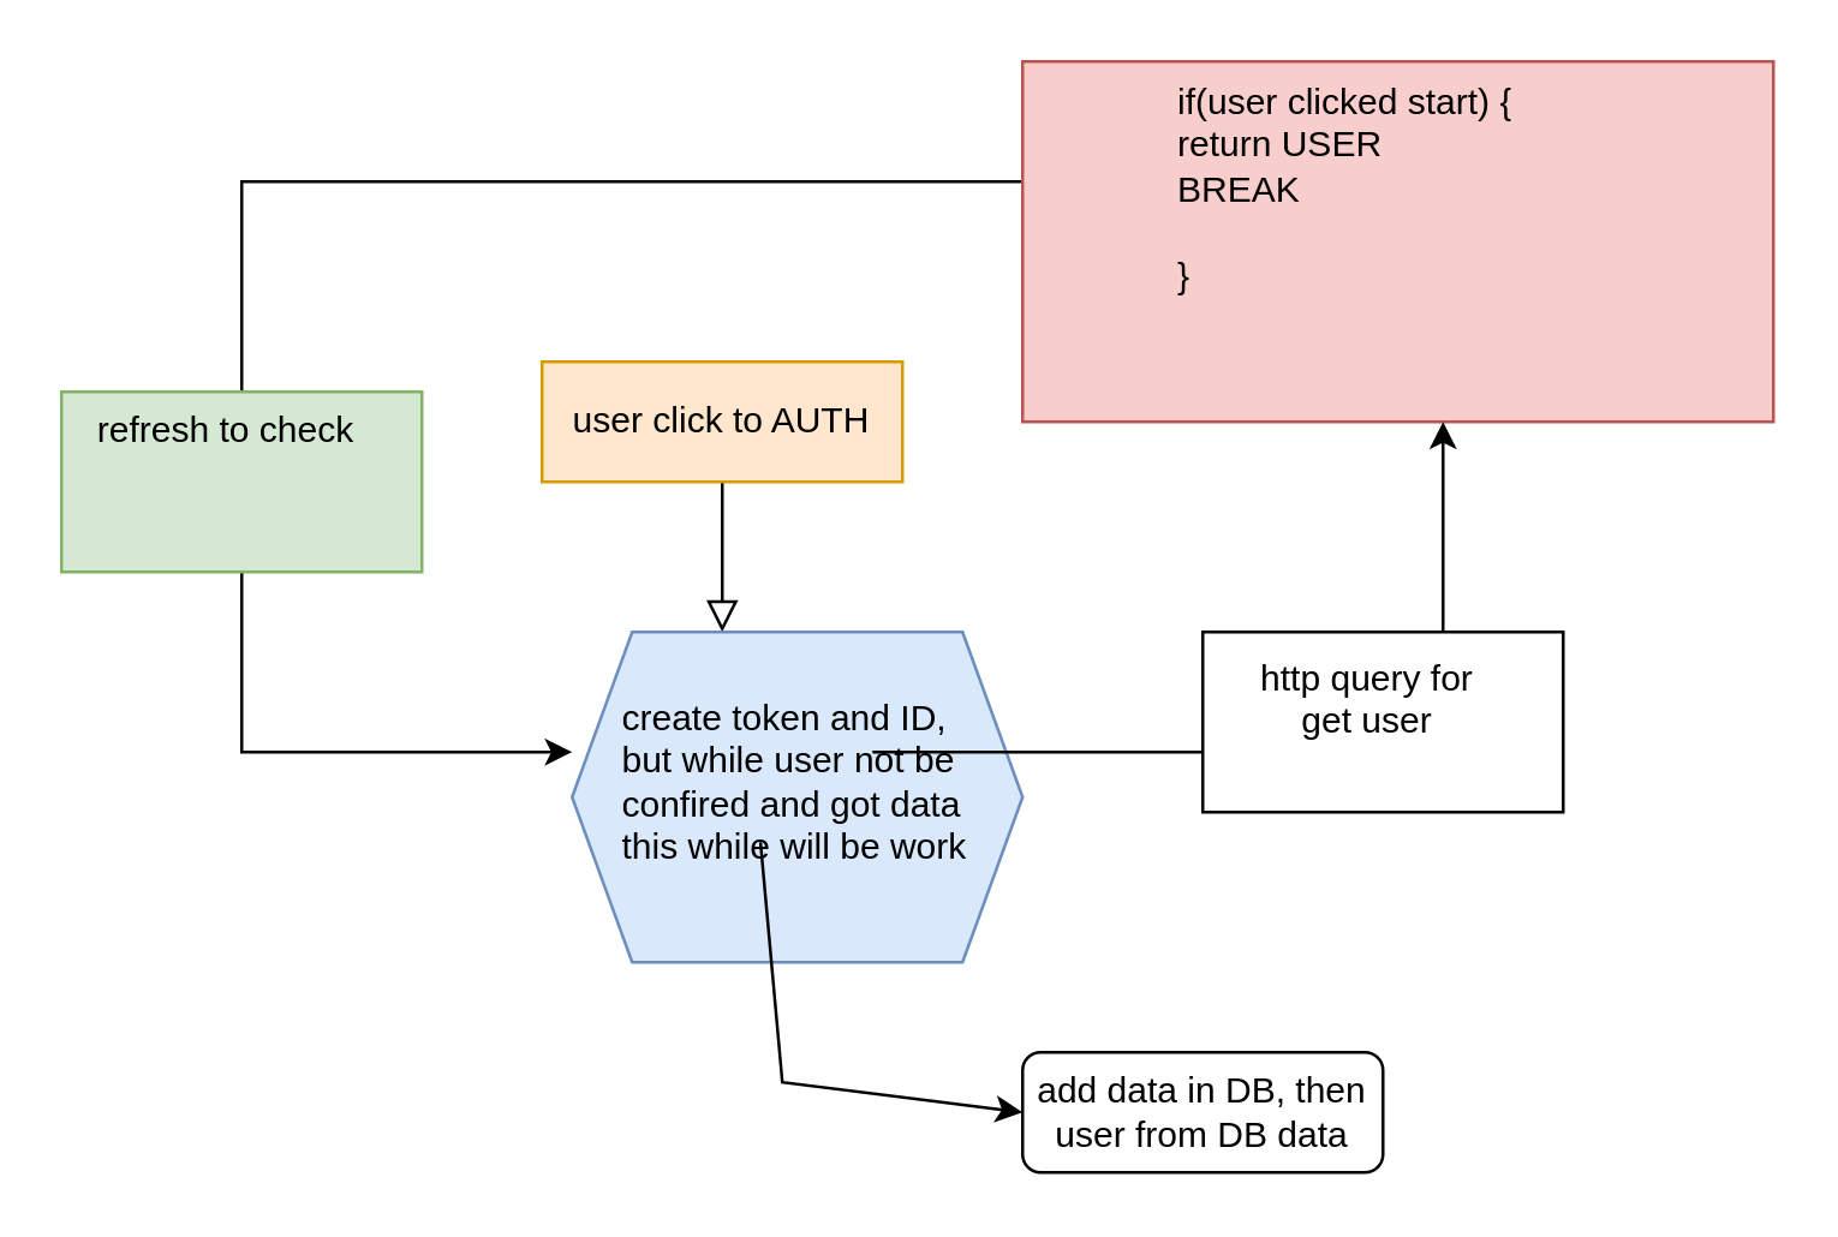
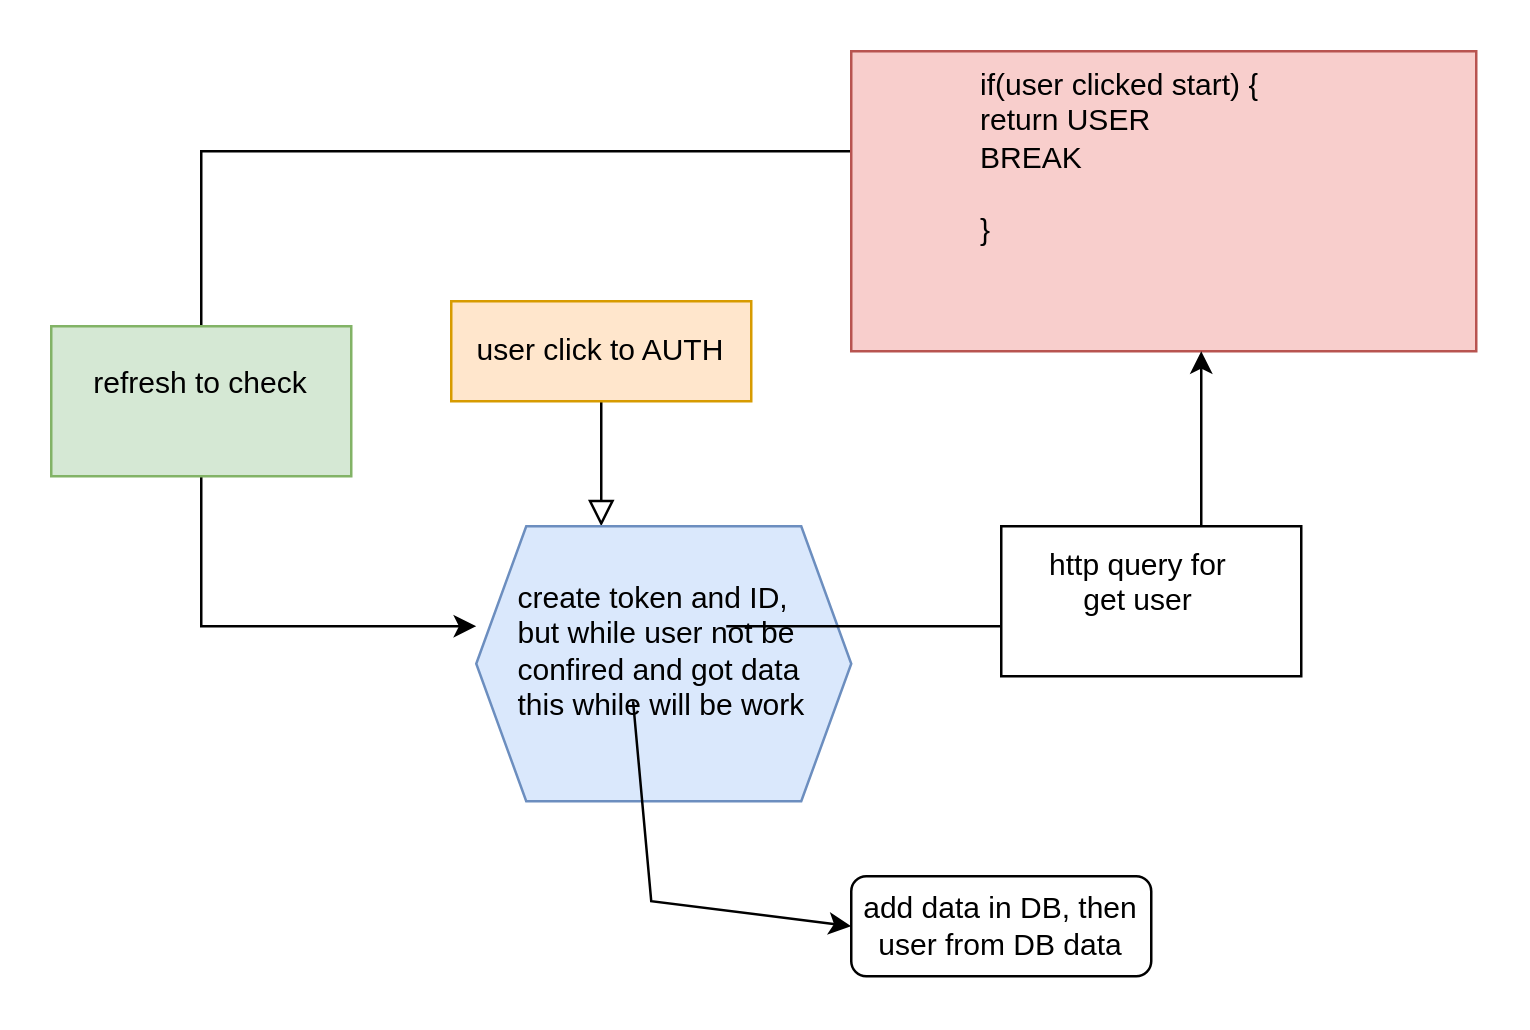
  <mxCell id="0" />
  <mxCell id="1" parent="0" />
  <mxCell id="2" value="" style="rounded=0;html=1;jettySize=auto;orthogonalLoop=1;fontSize=11;endArrow=block;endFill=0;endSize=8;strokeWidth=1;shadow=0;labelBackgroundColor=none;edgeStyle=orthogonalEdgeStyle;" parent="1" source="3" edge="1"><mxGeometry relative="1" as="geometry"><mxPoint x="240" y="210" as="targetPoint" /></mxGeometry></mxCell>
  <mxCell id="3" value="user click to AUTH" style="whiteSpace=wrap;html=1;fontSize=12;glass=0;strokeWidth=1;shadow=0;fillColor=#ffe6cc;strokeColor=#d79b00;rounded=0;" parent="1" vertex="1"><mxGeometry x="180" y="120" width="120" height="40" as="geometry" /></mxCell>
  <mxCell id="4" value="add data in DB, then user from DB data" style="rounded=1;whiteSpace=wrap;html=1;fontSize=12;glass=0;strokeWidth=1;shadow=0;" parent="1" vertex="1"><mxGeometry x="340" y="350" width="120" height="40" as="geometry" /></mxCell>
  <mxCell id="5" value="" style="shape=hexagon;perimeter=hexagonPerimeter2;whiteSpace=wrap;html=1;fixedSize=1;fillColor=#dae8fc;strokeColor=#6c8ebf;" vertex="1" parent="1"><mxGeometry x="190" y="210" width="150" height="110" as="geometry" /></mxCell>
  <mxCell id="6" style="edgeStyle=orthogonalEdgeStyle;rounded=0;orthogonalLoop=1;jettySize=auto;html=1;exitX=1;exitY=0.5;exitDx=0;exitDy=0;" edge="1" parent="1"><mxGeometry relative="1" as="geometry"><mxPoint x="290" y="250" as="targetPoint" /><mxPoint x="290" y="250" as="sourcePoint" /></mxGeometry></mxCell>
  <mxCell id="7" value="" style="edgeStyle=none;rounded=0;orthogonalLoop=1;jettySize=auto;html=1;entryX=0;entryY=0.5;entryDx=0;entryDy=0;" edge="1" parent="1" target="4"><mxGeometry relative="1" as="geometry"><mxPoint x="252.727" y="280" as="sourcePoint" /><mxPoint x="250" y="360" as="targetPoint" /><Array as="points"><mxPoint x="260" y="360" /></Array></mxGeometry></mxCell>
  <mxCell id="8" style="edgeStyle=orthogonalEdgeStyle;rounded=0;orthogonalLoop=1;jettySize=auto;html=1;entryX=0;entryY=0.5;entryDx=0;entryDy=0;" edge="1" parent="1" source="9"><mxGeometry relative="1" as="geometry"><mxPoint x="190" y="250" as="targetPoint" /><Array as="points"><mxPoint x="80" y="60" /><mxPoint x="80" y="250" /></Array></mxGeometry></mxCell>
  <mxCell id="9" value="" style="whiteSpace=wrap;html=1;fillColor=#f8cecc;strokeColor=#b85450;" vertex="1" parent="1"><mxGeometry x="340" y="20" width="250" height="120" as="geometry" /></mxCell>
  <mxCell id="10" value="" style="edgeStyle=orthogonalEdgeStyle;rounded=0;orthogonalLoop=1;jettySize=auto;html=1;" edge="1" parent="1" target="11"><mxGeometry relative="1" as="geometry"><mxPoint x="290" y="250" as="sourcePoint" /><mxPoint x="400" y="140" as="targetPoint" /><Array as="points"><mxPoint x="480" y="250" /></Array></mxGeometry></mxCell>
  <mxCell id="11" value="if(user clicked start) {&lt;br&gt;&lt;div&gt;return USER&lt;/div&gt;&lt;div&gt;BREAK&lt;br&gt;&lt;/div&gt;&lt;br&gt;}" style="text;html=1;whiteSpace=wrap;overflow=hidden;rounded=0;" vertex="1" parent="1"><mxGeometry x="390" y="20" width="180" height="120" as="geometry" /></mxCell>
  <mxCell id="12" value="" style="rounded=0;whiteSpace=wrap;html=1;fillColor=#d5e8d4;strokeColor=#82b366;" vertex="1" parent="1"><mxGeometry y="130" width="120" height="60" as="geometry" x="20" /></mxCell>
- <mxCell id="13" value="&lt;div&gt;refresh to check&lt;/div&gt;&lt;div&gt;&lt;br&gt;&lt;/div&gt;" style="text;html=1;align=center;verticalAlign=middle;whiteSpace=wrap;rounded=0;" vertex="1" parent="1"><mxGeometry x="30" y="135" width="90" height="30" as="geometry" /></mxCell>
+ <mxCell id="13" value="&lt;div&gt;refresh to check&lt;/div&gt;&lt;div&gt;&lt;br&gt;&lt;/div&gt;" style="text;html=1;align=center;verticalAlign=middle;whiteSpace=wrap;rounded=0;" vertex="1" parent="1"><mxGeometry x="35" y="145" width="90" height="30" as="geometry" /></mxCell>
  <mxCell id="14" value="" style="rounded=0;whiteSpace=wrap;html=1;" vertex="1" parent="1"><mxGeometry x="400" y="210" width="120" height="60" as="geometry" /></mxCell>
  <mxCell id="15" value="&lt;div&gt;http query for get user&lt;/div&gt;&lt;div&gt;&lt;br&gt;&lt;/div&gt;" style="text;html=1;align=center;verticalAlign=middle;whiteSpace=wrap;rounded=0;" vertex="1" parent="1"><mxGeometry x="410" y="225" width="90" height="30" as="geometry" /></mxCell>
  <mxCell id="16" value="create token and ID, but while user not be confired and got data this while will be work" style="text;html=1;whiteSpace=wrap;overflow=hidden;rounded=0;" vertex="1" parent="1"><mxGeometry x="205" y="225" width="120" height="65" as="geometry" /></mxCell>
